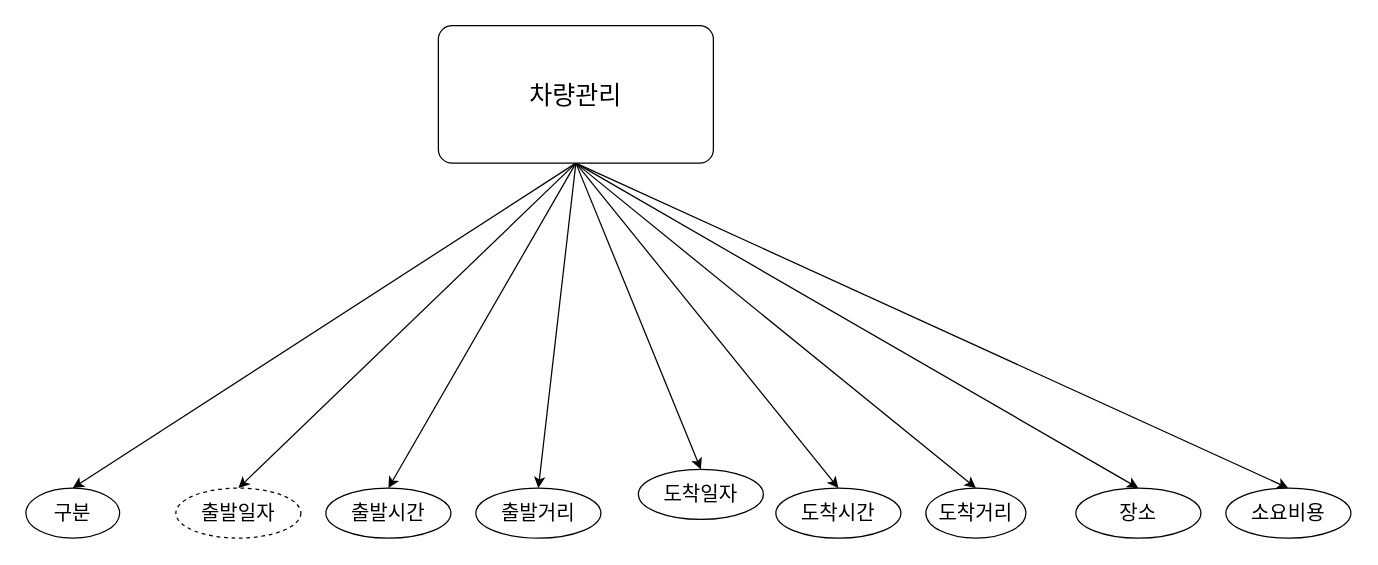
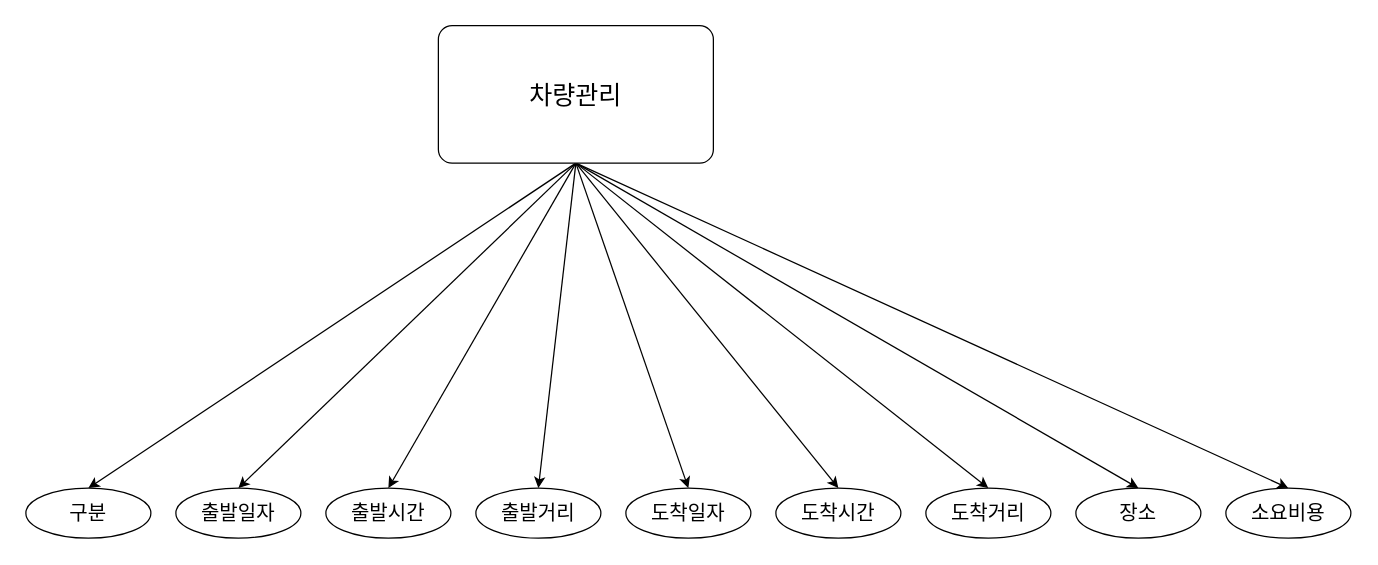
  <mxCell id="0" />
  <mxCell id="1" parent="0" />
  <mxCell id="2" style="edgeStyle=none;shape=connector;rounded=0;orthogonalLoop=1;jettySize=auto;html=1;entryX=0.5;entryY=0;entryDx=0;entryDy=0;labelBackgroundColor=default;strokeColor=default;fontFamily=Helvetica;fontSize=11;fontColor=default;endArrow=classic;exitX=0.5;exitY=1;exitDx=0;exitDy=0;" edge="1" parent="1" source="11" target="12"><mxGeometry relative="1" as="geometry" /></mxCell>
  <mxCell id="3" style="edgeStyle=none;shape=connector;rounded=0;orthogonalLoop=1;jettySize=auto;html=1;entryX=0.5;entryY=0;entryDx=0;entryDy=0;labelBackgroundColor=default;strokeColor=default;fontFamily=Helvetica;fontSize=11;fontColor=default;endArrow=classic;exitX=0.5;exitY=1;exitDx=0;exitDy=0;" edge="1" parent="1" source="11" target="13"><mxGeometry relative="1" as="geometry" /></mxCell>
  <mxCell id="4" style="edgeStyle=none;shape=connector;rounded=0;orthogonalLoop=1;jettySize=auto;html=1;entryX=0.5;entryY=0;entryDx=0;entryDy=0;labelBackgroundColor=default;strokeColor=default;fontFamily=Helvetica;fontSize=11;fontColor=default;endArrow=classic;exitX=0.5;exitY=1;exitDx=0;exitDy=0;" edge="1" parent="1" source="11" target="14"><mxGeometry relative="1" as="geometry" /></mxCell>
  <mxCell id="5" style="edgeStyle=none;shape=connector;rounded=0;orthogonalLoop=1;jettySize=auto;html=1;entryX=0.5;entryY=0;entryDx=0;entryDy=0;labelBackgroundColor=default;strokeColor=default;fontFamily=Helvetica;fontSize=11;fontColor=default;endArrow=classic;exitX=0.5;exitY=1;exitDx=0;exitDy=0;" edge="1" parent="1" source="11" target="15"><mxGeometry relative="1" as="geometry" /></mxCell>
  <mxCell id="6" style="edgeStyle=none;shape=connector;rounded=0;orthogonalLoop=1;jettySize=auto;html=1;entryX=0.5;entryY=0;entryDx=0;entryDy=0;labelBackgroundColor=default;strokeColor=default;fontFamily=Helvetica;fontSize=11;fontColor=default;endArrow=classic;exitX=0.5;exitY=1;exitDx=0;exitDy=0;" edge="1" parent="1" source="11" target="16"><mxGeometry relative="1" as="geometry" /></mxCell>
  <mxCell id="7" style="edgeStyle=none;shape=connector;rounded=0;orthogonalLoop=1;jettySize=auto;html=1;entryX=0.5;entryY=0;entryDx=0;entryDy=0;labelBackgroundColor=default;strokeColor=default;fontFamily=Helvetica;fontSize=11;fontColor=default;endArrow=classic;exitX=0.5;exitY=1;exitDx=0;exitDy=0;" edge="1" parent="1" source="11" target="17"><mxGeometry relative="1" as="geometry" /></mxCell>
  <mxCell id="8" style="edgeStyle=none;shape=connector;rounded=0;orthogonalLoop=1;jettySize=auto;html=1;entryX=0.5;entryY=0;entryDx=0;entryDy=0;labelBackgroundColor=default;strokeColor=default;fontFamily=Helvetica;fontSize=11;fontColor=default;endArrow=classic;exitX=0.5;exitY=1;exitDx=0;exitDy=0;" edge="1" parent="1" source="11" target="18"><mxGeometry relative="1" as="geometry" /></mxCell>
  <mxCell id="9" style="edgeStyle=none;shape=connector;rounded=0;orthogonalLoop=1;jettySize=auto;html=1;entryX=0.5;entryY=0;entryDx=0;entryDy=0;labelBackgroundColor=default;strokeColor=default;fontFamily=Helvetica;fontSize=11;fontColor=default;endArrow=classic;exitX=0.5;exitY=1;exitDx=0;exitDy=0;" edge="1" parent="1" source="11" target="19"><mxGeometry relative="1" as="geometry" /></mxCell>
  <mxCell id="10" style="edgeStyle=none;shape=connector;rounded=0;orthogonalLoop=1;jettySize=auto;html=1;entryX=0.5;entryY=0;entryDx=0;entryDy=0;labelBackgroundColor=default;strokeColor=default;fontFamily=Helvetica;fontSize=11;fontColor=default;endArrow=classic;exitX=0.5;exitY=1;exitDx=0;exitDy=0;" edge="1" parent="1" source="11" target="20"><mxGeometry relative="1" as="geometry" /></mxCell>
  <mxCell id="11" value="&lt;span style=&quot;font-size: 20px;&quot;&gt;차량관리&lt;br&gt;&lt;/span&gt;" style="rounded=1;arcSize=10;whiteSpace=wrap;html=1;align=center;" vertex="1" parent="1"><mxGeometry x="350" y="20" width="220" height="110" as="geometry" /></mxCell>
- <mxCell id="12" value="&lt;font style=&quot;font-size: 16px;&quot;&gt;구분&lt;br&gt;&lt;/font&gt;" style="ellipse;whiteSpace=wrap;html=1;align=center;" vertex="1" parent="1"><mxGeometry x="20" y="390" width="75" height="40" as="geometry" /></mxCell>
- <mxCell id="13" value="&lt;font style=&quot;font-size: 16px;&quot;&gt;출발일자&lt;br&gt;&lt;/font&gt;" style="ellipse;whiteSpace=wrap;html=1;align=center;dashed=1;" vertex="1" parent="1"><mxGeometry x="140" y="390" width="100" height="40" as="geometry" /></mxCell>
+ <mxCell id="12" value="&lt;font style=&quot;font-size: 16px;&quot;&gt;구분&lt;br&gt;&lt;/font&gt;" style="ellipse;whiteSpace=wrap;html=1;align=center;" vertex="1" parent="1"><mxGeometry x="20" y="390" width="100" height="40" as="geometry" /></mxCell>
+ <mxCell id="13" value="&lt;font style=&quot;font-size: 16px;&quot;&gt;출발일자&lt;br&gt;&lt;/font&gt;" style="ellipse;whiteSpace=wrap;html=1;align=center;" vertex="1" parent="1"><mxGeometry x="140" y="390" width="100" height="40" as="geometry" /></mxCell>
  <mxCell id="14" value="&lt;font style=&quot;font-size: 16px;&quot;&gt;출발시간&lt;br&gt;&lt;/font&gt;" style="ellipse;whiteSpace=wrap;html=1;align=center;" vertex="1" parent="1"><mxGeometry x="260" y="390" width="100" height="40" as="geometry" /></mxCell>
  <mxCell id="15" value="&lt;font style=&quot;font-size: 16px;&quot;&gt;출발거리&lt;br&gt;&lt;/font&gt;" style="ellipse;whiteSpace=wrap;html=1;align=center;" vertex="1" parent="1"><mxGeometry x="380" y="390" width="100" height="40" as="geometry" /></mxCell>
- <mxCell id="16" value="&lt;font style=&quot;font-size: 16px;&quot;&gt;도착일자&lt;br&gt;&lt;/font&gt;" style="ellipse;whiteSpace=wrap;html=1;align=center;" vertex="1" parent="1"><mxGeometry x="510" y="375" width="100" height="40" as="geometry" /></mxCell>
+ <mxCell id="16" value="&lt;font style=&quot;font-size: 16px;&quot;&gt;도착일자&lt;br&gt;&lt;/font&gt;" style="ellipse;whiteSpace=wrap;html=1;align=center;" vertex="1" parent="1"><mxGeometry x="500" y="390" width="100" height="40" as="geometry" /></mxCell>
  <mxCell id="17" value="&lt;font style=&quot;font-size: 16px;&quot;&gt;도착시간&lt;br&gt;&lt;/font&gt;" style="ellipse;whiteSpace=wrap;html=1;align=center;" vertex="1" parent="1"><mxGeometry x="620" y="390" width="100" height="40" as="geometry" /></mxCell>
- <mxCell id="18" value="&lt;font style=&quot;font-size: 16px;&quot;&gt;도착거리&lt;br&gt;&lt;/font&gt;" style="ellipse;whiteSpace=wrap;html=1;align=center;" vertex="1" parent="1"><mxGeometry x="740" y="390" width="80" height="40" as="geometry" /></mxCell>
+ <mxCell id="18" value="&lt;font style=&quot;font-size: 16px;&quot;&gt;도착거리&lt;br&gt;&lt;/font&gt;" style="ellipse;whiteSpace=wrap;html=1;align=center;" vertex="1" parent="1"><mxGeometry x="740" y="390" width="100" height="40" as="geometry" /></mxCell>
  <mxCell id="19" value="&lt;font style=&quot;font-size: 16px;&quot;&gt;장소&lt;br&gt;&lt;/font&gt;" style="ellipse;whiteSpace=wrap;html=1;align=center;" vertex="1" parent="1"><mxGeometry x="860" y="390" width="100" height="40" as="geometry" /></mxCell>
  <mxCell id="20" value="&lt;font style=&quot;font-size: 16px;&quot;&gt;소요비용&lt;br&gt;&lt;/font&gt;" style="ellipse;whiteSpace=wrap;html=1;align=center;" vertex="1" parent="1"><mxGeometry x="980" y="390" width="100" height="40" as="geometry" /></mxCell>
